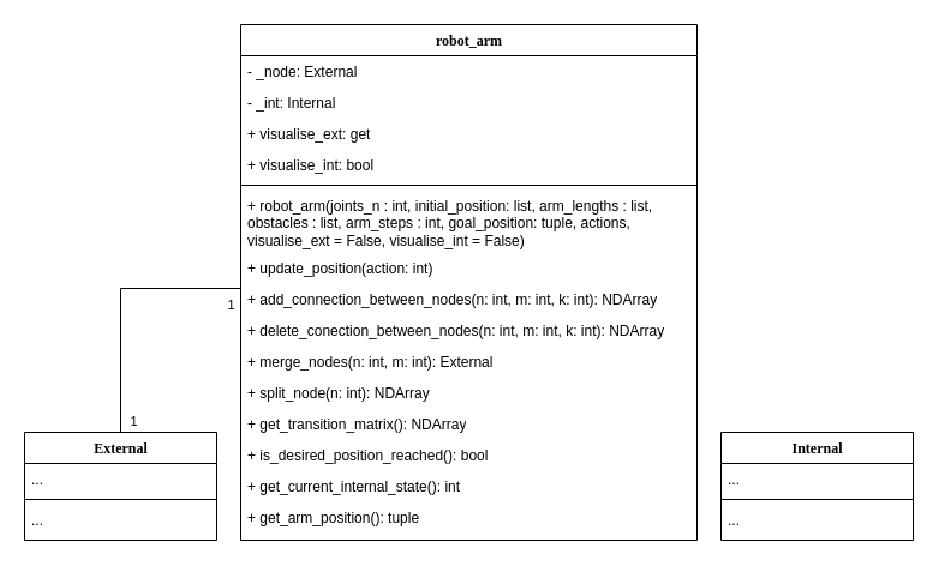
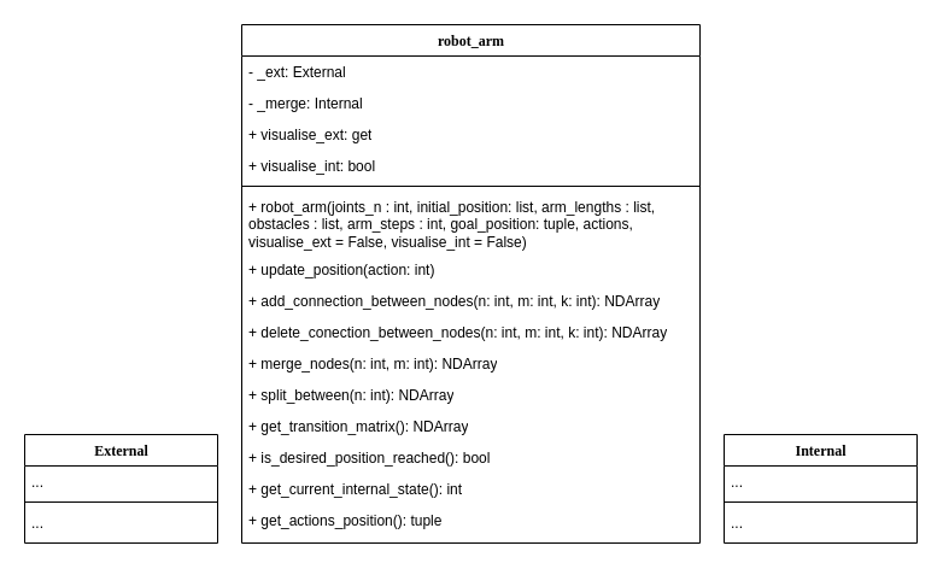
  <mxCell id="0" />
  <mxCell id="1" parent="0" />
  <mxCell id="2" value="robot_arm" style="swimlane;html=1;fontStyle=1;align=center;verticalAlign=top;childLayout=stackLayout;horizontal=1;startSize=26;horizontalStack=0;resizeParent=1;resizeLast=0;collapsible=1;marginBottom=0;swimlaneFillColor=#ffffff;rounded=0;shadow=0;comic=0;labelBackgroundColor=none;strokeWidth=1;fillColor=none;fontFamily=Verdana;fontSize=12" parent="1" vertex="1"><mxGeometry x="200" y="20" width="380" height="430" as="geometry" /></mxCell>
- <mxCell id="3" value="- _node: External" style="text;html=1;strokeColor=none;fillColor=none;align=left;verticalAlign=top;spacingLeft=4;spacingRight=4;whiteSpace=wrap;overflow=hidden;rotatable=0;points=[[0,0.5],[1,0.5]];portConstraint=eastwest;" parent="2" vertex="1"><mxGeometry y="26" width="380" height="26" as="geometry" /></mxCell>
- <mxCell id="4" value="- _int: Internal" style="text;html=1;strokeColor=none;fillColor=none;align=left;verticalAlign=top;spacingLeft=4;spacingRight=4;whiteSpace=wrap;overflow=hidden;rotatable=0;points=[[0,0.5],[1,0.5]];portConstraint=eastwest;" vertex="1" parent="2"><mxGeometry y="52" width="380" height="26" as="geometry" /></mxCell>
+ <mxCell id="3" value="- _ext: External" style="text;html=1;strokeColor=none;fillColor=none;align=left;verticalAlign=top;spacingLeft=4;spacingRight=4;whiteSpace=wrap;overflow=hidden;rotatable=0;points=[[0,0.5],[1,0.5]];portConstraint=eastwest;" parent="2" vertex="1"><mxGeometry y="26" width="380" height="26" as="geometry" /></mxCell>
+ <mxCell id="4" value="- _merge: Internal" style="text;html=1;strokeColor=none;fillColor=none;align=left;verticalAlign=top;spacingLeft=4;spacingRight=4;whiteSpace=wrap;overflow=hidden;rotatable=0;points=[[0,0.5],[1,0.5]];portConstraint=eastwest;" vertex="1" parent="2"><mxGeometry y="52" width="380" height="26" as="geometry" /></mxCell>
  <mxCell id="5" value="+ visualise_ext: get" style="text;html=1;strokeColor=none;fillColor=none;align=left;verticalAlign=top;spacingLeft=4;spacingRight=4;whiteSpace=wrap;overflow=hidden;rotatable=0;points=[[0,0.5],[1,0.5]];portConstraint=eastwest;" vertex="1" parent="2"><mxGeometry y="78" width="380" height="26" as="geometry" /></mxCell>
  <mxCell id="6" value="+ visualise_int: bool" style="text;html=1;strokeColor=none;fillColor=none;align=left;verticalAlign=top;spacingLeft=4;spacingRight=4;whiteSpace=wrap;overflow=hidden;rotatable=0;points=[[0,0.5],[1,0.5]];portConstraint=eastwest;" vertex="1" parent="2"><mxGeometry y="104" width="380" height="26" as="geometry" /></mxCell>
  <mxCell id="7" value="" style="line;html=1;strokeWidth=1;fillColor=none;align=left;verticalAlign=middle;spacingTop=-1;spacingLeft=3;spacingRight=3;rotatable=0;labelPosition=right;points=[];portConstraint=eastwest;" parent="2" vertex="1"><mxGeometry y="130" width="380" height="8" as="geometry" /></mxCell>
  <mxCell id="8" value="+ robot_arm(joints_n : int, initial_position: list, arm_lengths : list, obstacles : list, arm_steps : int, goal_position: tuple, actions, visualise_ext = False, visualise_int = False)" style="text;html=1;strokeColor=none;fillColor=none;align=left;verticalAlign=top;spacingLeft=4;spacingRight=4;whiteSpace=wrap;overflow=hidden;rotatable=0;points=[[0,0.5],[1,0.5]];portConstraint=eastwest;" vertex="1" parent="2"><mxGeometry y="138" width="380" height="52" as="geometry" /></mxCell>
  <mxCell id="9" value="+ update_position(action: int)" style="text;html=1;strokeColor=none;fillColor=none;align=left;verticalAlign=top;spacingLeft=4;spacingRight=4;whiteSpace=wrap;overflow=hidden;rotatable=0;points=[[0,0.5],[1,0.5]];portConstraint=eastwest;" parent="2" vertex="1"><mxGeometry y="190" width="380" height="26" as="geometry" /></mxCell>
  <mxCell id="10" value="+ add_connection_between_nodes(n: int, m: int, k: int): NDArray" style="text;html=1;strokeColor=none;fillColor=none;align=left;verticalAlign=top;spacingLeft=4;spacingRight=4;whiteSpace=wrap;overflow=hidden;rotatable=0;points=[[0,0.5],[1,0.5]];portConstraint=eastwest;" vertex="1" parent="2"><mxGeometry y="216" width="380" height="26" as="geometry" /></mxCell>
  <mxCell id="11" value="+ delete_conection_between_nodes(n: int, m: int, k: int): NDArray" style="text;html=1;strokeColor=none;fillColor=none;align=left;verticalAlign=top;spacingLeft=4;spacingRight=4;whiteSpace=wrap;overflow=hidden;rotatable=0;points=[[0,0.5],[1,0.5]];portConstraint=eastwest;" vertex="1" parent="2"><mxGeometry y="242" width="380" height="26" as="geometry" /></mxCell>
- <mxCell id="12" value="+ merge_nodes(n: int, m: int): External" style="text;html=1;strokeColor=none;fillColor=none;align=left;verticalAlign=top;spacingLeft=4;spacingRight=4;whiteSpace=wrap;overflow=hidden;rotatable=0;points=[[0,0.5],[1,0.5]];portConstraint=eastwest;" vertex="1" parent="2"><mxGeometry y="268" width="380" height="26" as="geometry" /></mxCell>
- <mxCell id="13" value="+ split_node(n: int): NDArray" style="text;html=1;strokeColor=none;fillColor=none;align=left;verticalAlign=top;spacingLeft=4;spacingRight=4;whiteSpace=wrap;overflow=hidden;rotatable=0;points=[[0,0.5],[1,0.5]];portConstraint=eastwest;" vertex="1" parent="2"><mxGeometry y="294" width="380" height="26" as="geometry" /></mxCell>
+ <mxCell id="12" value="+ merge_nodes(n: int, m: int): NDArray" style="text;html=1;strokeColor=none;fillColor=none;align=left;verticalAlign=top;spacingLeft=4;spacingRight=4;whiteSpace=wrap;overflow=hidden;rotatable=0;points=[[0,0.5],[1,0.5]];portConstraint=eastwest;" vertex="1" parent="2"><mxGeometry y="268" width="380" height="26" as="geometry" /></mxCell>
+ <mxCell id="13" value="+ split_between(n: int): NDArray" style="text;html=1;strokeColor=none;fillColor=none;align=left;verticalAlign=top;spacingLeft=4;spacingRight=4;whiteSpace=wrap;overflow=hidden;rotatable=0;points=[[0,0.5],[1,0.5]];portConstraint=eastwest;" vertex="1" parent="2"><mxGeometry y="294" width="380" height="26" as="geometry" /></mxCell>
  <mxCell id="14" value="+ get_transition_matrix(): NDArray" style="text;html=1;strokeColor=none;fillColor=none;align=left;verticalAlign=top;spacingLeft=4;spacingRight=4;whiteSpace=wrap;overflow=hidden;rotatable=0;points=[[0,0.5],[1,0.5]];portConstraint=eastwest;" vertex="1" parent="2"><mxGeometry y="320" width="380" height="26" as="geometry" /></mxCell>
  <mxCell id="15" value="+ is_desired_position_reached(): bool" style="text;html=1;strokeColor=none;fillColor=none;align=left;verticalAlign=top;spacingLeft=4;spacingRight=4;whiteSpace=wrap;overflow=hidden;rotatable=0;points=[[0,0.5],[1,0.5]];portConstraint=eastwest;" vertex="1" parent="2"><mxGeometry y="346" width="380" height="26" as="geometry" /></mxCell>
  <mxCell id="16" value="+ get_current_internal_state(): int" style="text;html=1;strokeColor=none;fillColor=none;align=left;verticalAlign=top;spacingLeft=4;spacingRight=4;whiteSpace=wrap;overflow=hidden;rotatable=0;points=[[0,0.5],[1,0.5]];portConstraint=eastwest;" vertex="1" parent="2"><mxGeometry y="372" width="380" height="26" as="geometry" /></mxCell>
- <mxCell id="17" value="+ get_arm_position(): tuple" style="text;html=1;strokeColor=none;fillColor=none;align=left;verticalAlign=top;spacingLeft=4;spacingRight=4;whiteSpace=wrap;overflow=hidden;rotatable=0;points=[[0,0.5],[1,0.5]];portConstraint=eastwest;" parent="2" vertex="1"><mxGeometry y="398" width="380" height="26" as="geometry" /></mxCell>
+ <mxCell id="17" value="+ get_actions_position(): tuple" style="text;html=1;strokeColor=none;fillColor=none;align=left;verticalAlign=top;spacingLeft=4;spacingRight=4;whiteSpace=wrap;overflow=hidden;rotatable=0;points=[[0,0.5],[1,0.5]];portConstraint=eastwest;" parent="2" vertex="1"><mxGeometry y="398" width="380" height="26" as="geometry" /></mxCell>
  <mxCell id="18" value="Internal" style="swimlane;html=1;fontStyle=1;align=center;verticalAlign=top;childLayout=stackLayout;horizontal=1;startSize=26;horizontalStack=0;resizeParent=1;resizeLast=0;collapsible=1;marginBottom=0;swimlaneFillColor=#ffffff;rounded=0;shadow=0;comic=0;labelBackgroundColor=none;strokeWidth=1;fillColor=none;fontFamily=Verdana;fontSize=12" vertex="1" parent="1"><mxGeometry x="600" y="360" width="160" height="90" as="geometry" /></mxCell>
  <mxCell id="19" value="..." style="text;html=1;strokeColor=none;fillColor=none;align=left;verticalAlign=top;spacingLeft=4;spacingRight=4;whiteSpace=wrap;overflow=hidden;rotatable=0;points=[[0,0.5],[1,0.5]];portConstraint=eastwest;" vertex="1" parent="18"><mxGeometry y="26" width="160" height="26" as="geometry" /></mxCell>
  <mxCell id="20" value="" style="line;html=1;strokeWidth=1;fillColor=none;align=left;verticalAlign=middle;spacingTop=-1;spacingLeft=3;spacingRight=3;rotatable=0;labelPosition=right;points=[];portConstraint=eastwest;" vertex="1" parent="18"><mxGeometry y="52" width="160" height="8" as="geometry" /></mxCell>
  <mxCell id="21" value="..." style="text;html=1;strokeColor=none;fillColor=none;align=left;verticalAlign=top;spacingLeft=4;spacingRight=4;whiteSpace=wrap;overflow=hidden;rotatable=0;points=[[0,0.5],[1,0.5]];portConstraint=eastwest;" vertex="1" parent="18"><mxGeometry y="60" width="160" height="26" as="geometry" /></mxCell>
  <mxCell id="22" value="External" style="swimlane;html=1;fontStyle=1;align=center;verticalAlign=top;childLayout=stackLayout;horizontal=1;startSize=26;horizontalStack=0;resizeParent=1;resizeLast=0;collapsible=1;marginBottom=0;swimlaneFillColor=#ffffff;rounded=0;shadow=0;comic=0;labelBackgroundColor=none;strokeWidth=1;fillColor=none;fontFamily=Verdana;fontSize=12" vertex="1" parent="1"><mxGeometry x="20" y="360" width="160" height="90" as="geometry" /></mxCell>
  <mxCell id="23" value="..." style="text;html=1;strokeColor=none;fillColor=none;align=left;verticalAlign=top;spacingLeft=4;spacingRight=4;whiteSpace=wrap;overflow=hidden;rotatable=0;points=[[0,0.5],[1,0.5]];portConstraint=eastwest;" vertex="1" parent="22"><mxGeometry y="26" width="160" height="26" as="geometry" /></mxCell>
  <mxCell id="24" value="" style="line;html=1;strokeWidth=1;fillColor=none;align=left;verticalAlign=middle;spacingTop=-1;spacingLeft=3;spacingRight=3;rotatable=0;labelPosition=right;points=[];portConstraint=eastwest;" vertex="1" parent="22"><mxGeometry y="52" width="160" height="8" as="geometry" /></mxCell>
  <mxCell id="25" value="..." style="text;html=1;strokeColor=none;fillColor=none;align=left;verticalAlign=top;spacingLeft=4;spacingRight=4;whiteSpace=wrap;overflow=hidden;rotatable=0;points=[[0,0.5],[1,0.5]];portConstraint=eastwest;" vertex="1" parent="22"><mxGeometry y="60" width="160" height="26" as="geometry" /></mxCell>
- <mxCell id="26" style="edgeStyle=orthogonalEdgeStyle;rounded=0;orthogonalLoop=1;jettySize=auto;html=1;entryX=0.5;entryY=0;entryDx=0;entryDy=0;endArrow=none;endFill=0;exitX=0;exitY=0.5;exitDx=0;exitDy=0;" edge="1" parent="1" source="2" target="22"><mxGeometry relative="1" as="geometry"><mxPoint x="190" y="200" as="sourcePoint" /><Array as="points"><mxPoint x="200" y="240" /><mxPoint x="100" y="240" /></Array></mxGeometry></mxCell>
- <mxCell id="27" value="1" style="edgeLabel;html=1;align=center;verticalAlign=middle;resizable=0;points=[];" vertex="1" connectable="0" parent="26"><mxGeometry x="0.77" y="1" relative="1" as="geometry"><mxPoint x="9" y="16" as="offset" /></mxGeometry></mxCell>
- <mxCell id="28" value="1" style="edgeLabel;html=1;align=center;verticalAlign=middle;resizable=0;points=[];" vertex="1" connectable="0" parent="26"><mxGeometry x="-0.884" relative="1" as="geometry"><mxPoint y="13" as="offset" /></mxGeometry></mxCell>
